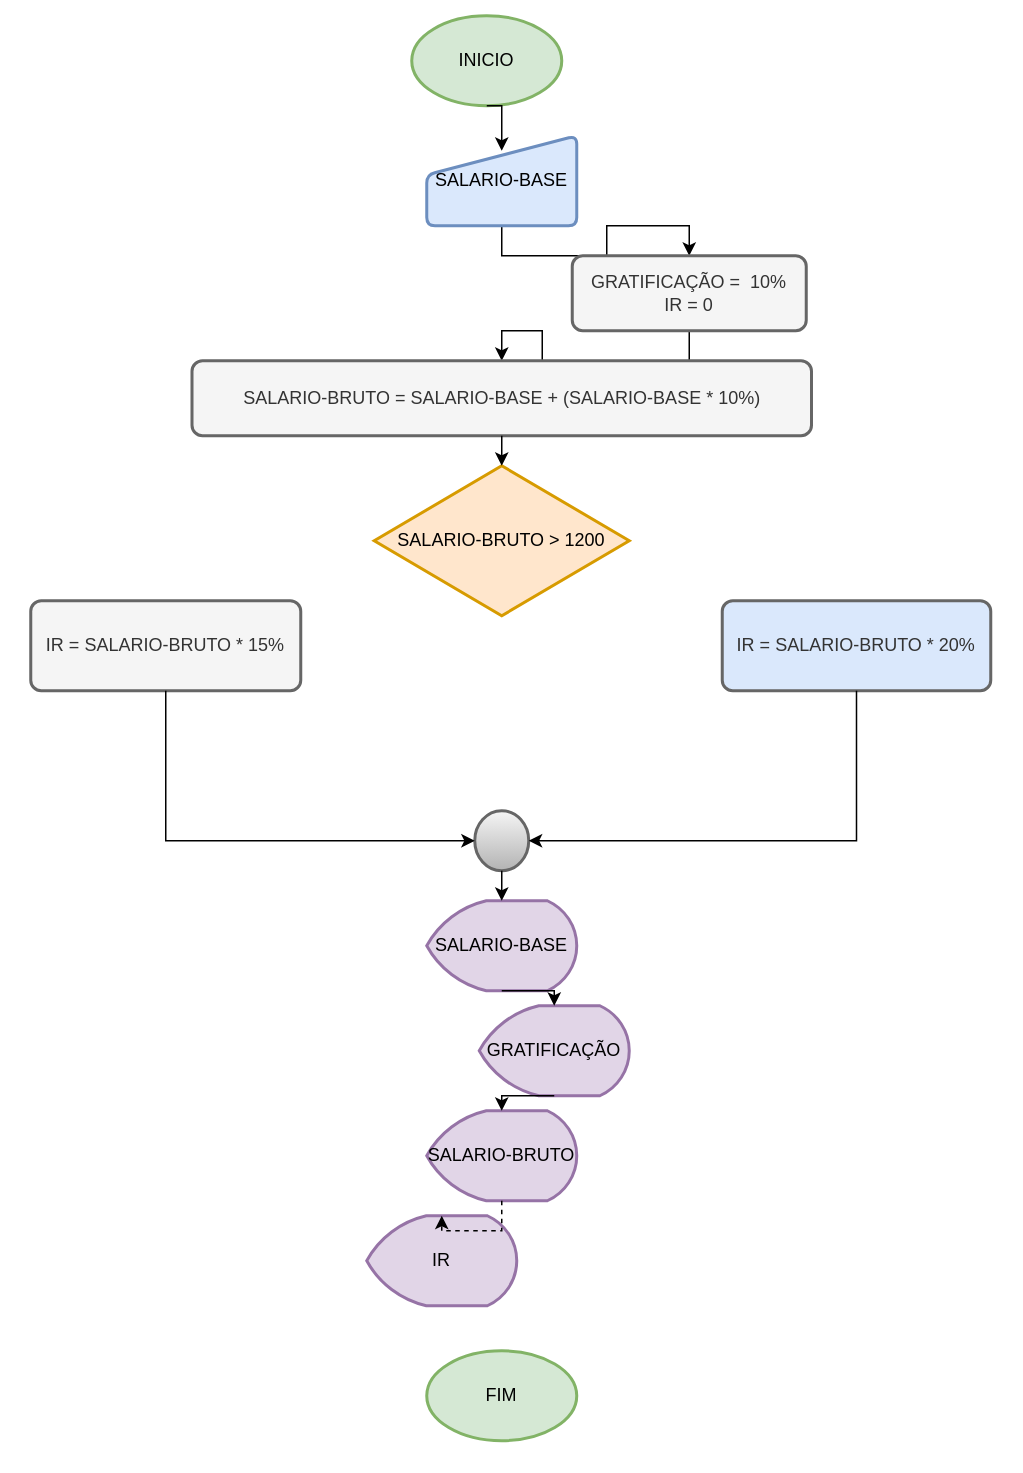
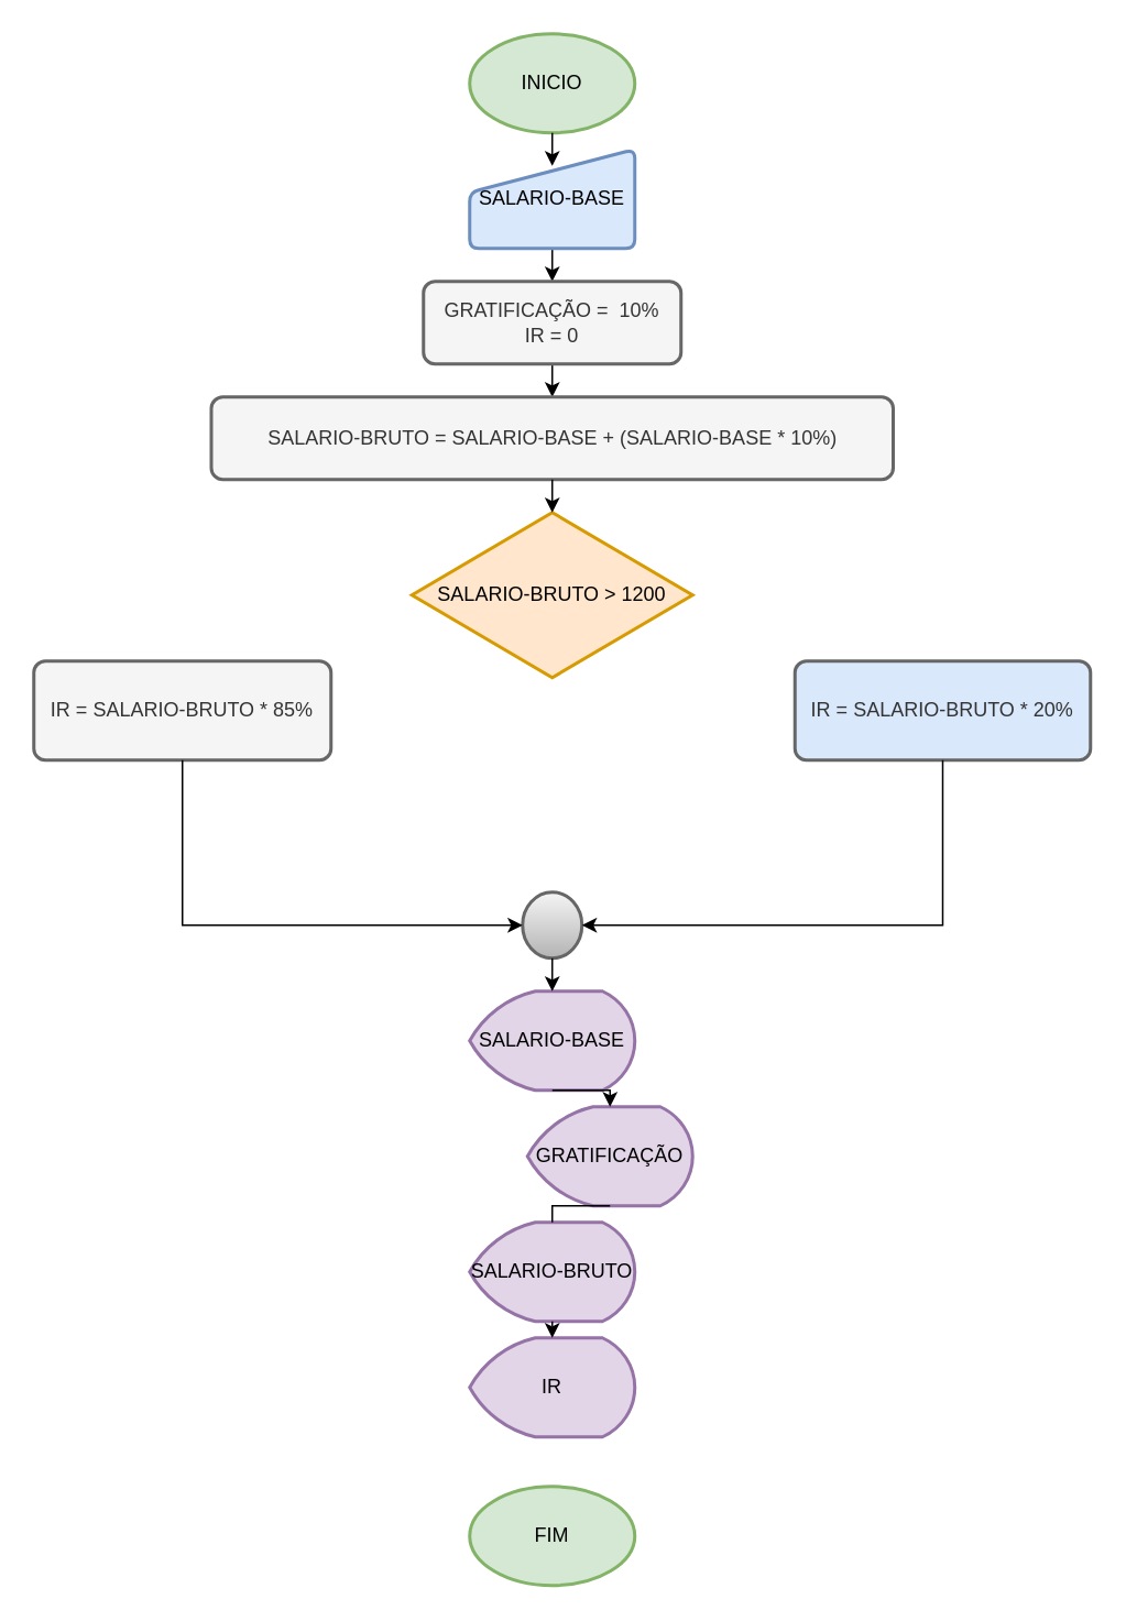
  <mxCell id="0" />
  <mxCell id="1" parent="0" />
  <mxCell id="2" value="FIM" style="strokeWidth=2;html=1;shape=mxgraph.flowchart.start_1;whiteSpace=wrap;fillColor=#d5e8d4;strokeColor=#82b366;" vertex="1" parent="1"><mxGeometry x="284" y="900" width="100" height="60" as="geometry" /></mxCell>
- <mxCell id="3" value="INICIO" style="strokeWidth=2;html=1;shape=mxgraph.flowchart.start_1;whiteSpace=wrap;fillColor=#d5e8d4;strokeColor=#82b366;" vertex="1" parent="1"><mxGeometry x="274" y="10" width="100" height="60" as="geometry" /></mxCell>
+ <mxCell id="3" value="INICIO" style="strokeWidth=2;html=1;shape=mxgraph.flowchart.start_1;whiteSpace=wrap;fillColor=#d5e8d4;strokeColor=#82b366;" vertex="1" parent="1"><mxGeometry x="284" y="20" width="100" height="60" as="geometry" /></mxCell>
  <mxCell id="4" style="edgeStyle=orthogonalEdgeStyle;rounded=0;orthogonalLoop=1;jettySize=auto;html=1;exitX=0.5;exitY=1;exitDx=0;exitDy=0;entryX=0.5;entryY=0;entryDx=0;entryDy=0;" edge="1" parent="1" source="5" target="7"><mxGeometry relative="1" as="geometry" /></mxCell>
  <mxCell id="5" value="SALARIO-BASE" style="html=1;strokeWidth=2;shape=manualInput;whiteSpace=wrap;rounded=1;size=26;arcSize=11;fillColor=#dae8fc;strokeColor=#6c8ebf;" vertex="1" parent="1"><mxGeometry x="284" y="90" width="100" height="60" as="geometry" /></mxCell>
  <mxCell id="6" style="edgeStyle=orthogonalEdgeStyle;rounded=0;orthogonalLoop=1;jettySize=auto;html=1;exitX=0.5;exitY=1;exitDx=0;exitDy=0;entryX=0.5;entryY=0;entryDx=0;entryDy=0;" edge="1" parent="1" source="7" target="8"><mxGeometry relative="1" as="geometry" /></mxCell>
- <mxCell id="7" value="GRATIFICAÇÃO =&amp;nbsp; 10%&lt;div&gt;IR = 0&lt;/div&gt;" style="rounded=1;whiteSpace=wrap;html=1;absoluteArcSize=1;arcSize=14;strokeWidth=2;fillColor=#f5f5f5;fontColor=#333333;strokeColor=#666666;" vertex="1" parent="1"><mxGeometry x="381" y="170" width="156" height="50" as="geometry" /></mxCell>
+ <mxCell id="7" value="GRATIFICAÇÃO =&amp;nbsp; 10%&lt;div&gt;IR = 0&lt;/div&gt;" style="rounded=1;whiteSpace=wrap;html=1;absoluteArcSize=1;arcSize=14;strokeWidth=2;fillColor=#f5f5f5;fontColor=#333333;strokeColor=#666666;" vertex="1" parent="1"><mxGeometry x="256" y="170" width="156" height="50" as="geometry" /></mxCell>
  <mxCell id="8" value="SALARIO-BRUTO = SALARIO-BASE + (SALARIO-BASE * 10%)" style="rounded=1;whiteSpace=wrap;html=1;absoluteArcSize=1;arcSize=14;strokeWidth=2;fillColor=#f5f5f5;fontColor=#333333;strokeColor=#666666;" vertex="1" parent="1"><mxGeometry x="127.5" y="240" width="413" height="50" as="geometry" /></mxCell>
  <mxCell id="9" value="SALARIO-BRUTO &amp;gt; 1200" style="strokeWidth=2;html=1;shape=mxgraph.flowchart.decision;whiteSpace=wrap;fillColor=#ffe6cc;strokeColor=#d79b00;" vertex="1" parent="1"><mxGeometry x="249" y="310" width="170" height="100" as="geometry" /></mxCell>
  <mxCell id="10" value="IR = SALARIO-BRUTO * 20%" style="rounded=1;whiteSpace=wrap;html=1;absoluteArcSize=1;arcSize=14;strokeWidth=2;fillColor=#dae8fc;fontColor=#333333;strokeColor=#666666;" vertex="1" parent="1"><mxGeometry x="481" y="400" width="179" height="60" as="geometry" /></mxCell>
- <mxCell id="11" value="IR = SALARIO-BRUTO * 15%" style="rounded=1;whiteSpace=wrap;html=1;absoluteArcSize=1;arcSize=14;strokeWidth=2;fillColor=#f5f5f5;fontColor=#333333;strokeColor=#666666;" vertex="1" parent="1"><mxGeometry x="20" y="400" width="180" height="60" as="geometry" /></mxCell>
+ <mxCell id="11" value="IR = SALARIO-BRUTO * 85%" style="rounded=1;whiteSpace=wrap;html=1;absoluteArcSize=1;arcSize=14;strokeWidth=2;fillColor=#f5f5f5;fontColor=#333333;strokeColor=#666666;" vertex="1" parent="1"><mxGeometry x="20" y="400" width="180" height="60" as="geometry" /></mxCell>
  <mxCell id="12" value="" style="strokeWidth=2;html=1;shape=mxgraph.flowchart.start_2;whiteSpace=wrap;fillColor=#f5f5f5;gradientColor=#b3b3b3;strokeColor=#666666;" vertex="1" parent="1"><mxGeometry x="316" y="540" width="36" height="40" as="geometry" /></mxCell>
  <mxCell id="13" style="edgeStyle=orthogonalEdgeStyle;rounded=0;orthogonalLoop=1;jettySize=auto;html=1;exitX=0.5;exitY=1;exitDx=0;exitDy=0;entryX=0;entryY=0.5;entryDx=0;entryDy=0;entryPerimeter=0;" edge="1" parent="1" source="11" target="12"><mxGeometry relative="1" as="geometry" /></mxCell>
  <mxCell id="14" style="edgeStyle=orthogonalEdgeStyle;rounded=0;orthogonalLoop=1;jettySize=auto;html=1;exitX=0.5;exitY=1;exitDx=0;exitDy=0;entryX=1;entryY=0.5;entryDx=0;entryDy=0;entryPerimeter=0;" edge="1" parent="1" source="10" target="12"><mxGeometry relative="1" as="geometry" /></mxCell>
  <mxCell id="15" style="edgeStyle=orthogonalEdgeStyle;rounded=0;orthogonalLoop=1;jettySize=auto;html=1;exitX=0.5;exitY=1;exitDx=0;exitDy=0;exitPerimeter=0;entryX=0.5;entryY=0.167;entryDx=0;entryDy=0;entryPerimeter=0;" edge="1" parent="1" source="3" target="5"><mxGeometry relative="1" as="geometry" /></mxCell>
  <mxCell id="16" style="edgeStyle=orthogonalEdgeStyle;rounded=0;orthogonalLoop=1;jettySize=auto;html=1;exitX=0.5;exitY=1;exitDx=0;exitDy=0;entryX=0.5;entryY=0;entryDx=0;entryDy=0;entryPerimeter=0;" edge="1" parent="1" source="8" target="9"><mxGeometry relative="1" as="geometry" /></mxCell>
  <mxCell id="17" value="SALARIO-BASE" style="strokeWidth=2;html=1;shape=mxgraph.flowchart.display;whiteSpace=wrap;fillColor=#e1d5e7;strokeColor=#9673a6;" vertex="1" parent="1"><mxGeometry x="284" y="600" width="100" height="60" as="geometry" /></mxCell>
- <mxCell id="18" value="IR" style="strokeWidth=2;html=1;shape=mxgraph.flowchart.display;whiteSpace=wrap;fillColor=#e1d5e7;strokeColor=#9673a6;" vertex="1" parent="1"><mxGeometry x="244" y="810" width="100" height="60" as="geometry" /></mxCell>
+ <mxCell id="18" value="IR" style="strokeWidth=2;html=1;shape=mxgraph.flowchart.display;whiteSpace=wrap;fillColor=#e1d5e7;strokeColor=#9673a6;" vertex="1" parent="1"><mxGeometry x="284" y="810" width="100" height="60" as="geometry" /></mxCell>
  <mxCell id="19" value="SALARIO-BRUTO" style="strokeWidth=2;html=1;shape=mxgraph.flowchart.display;whiteSpace=wrap;fillColor=#e1d5e7;strokeColor=#9673a6;" vertex="1" parent="1"><mxGeometry x="284" y="740" width="100" height="60" as="geometry" /></mxCell>
  <mxCell id="20" value="GRATIFICAÇÃO" style="strokeWidth=2;html=1;shape=mxgraph.flowchart.display;whiteSpace=wrap;fillColor=#e1d5e7;strokeColor=#9673a6;" vertex="1" parent="1"><mxGeometry x="319" y="670" width="100" height="60" as="geometry" /></mxCell>
  <mxCell id="21" style="edgeStyle=orthogonalEdgeStyle;rounded=0;orthogonalLoop=1;jettySize=auto;html=1;exitX=0.5;exitY=1;exitDx=0;exitDy=0;exitPerimeter=0;entryX=0.5;entryY=0;entryDx=0;entryDy=0;entryPerimeter=0;" edge="1" parent="1" source="12" target="17"><mxGeometry relative="1" as="geometry" /></mxCell>
  <mxCell id="22" style="edgeStyle=orthogonalEdgeStyle;rounded=0;orthogonalLoop=1;jettySize=auto;html=1;exitX=0.5;exitY=1;exitDx=0;exitDy=0;exitPerimeter=0;entryX=0.5;entryY=0;entryDx=0;entryDy=0;entryPerimeter=0;" edge="1" parent="1" source="17" target="20"><mxGeometry relative="1" as="geometry" /></mxCell>
- <mxCell id="23" style="edgeStyle=orthogonalEdgeStyle;rounded=0;orthogonalLoop=1;jettySize=auto;html=1;exitX=0.5;exitY=1;exitDx=0;exitDy=0;exitPerimeter=0;entryX=0.5;entryY=0;entryDx=0;entryDy=0;entryPerimeter=0;" edge="1" parent="1" source="20" target="19"><mxGeometry relative="1" as="geometry" /></mxCell>
+ <mxCell id="23" style="edgeStyle=orthogonalEdgeStyle;rounded=0;orthogonalLoop=1;jettySize=auto;html=1;exitX=0.5;exitY=1;exitDx=0;exitDy=0;exitPerimeter=0;entryX=0.5;entryY=0;entryDx=0;entryDy=0;entryPerimeter=0;endArrow=none;" edge="1" parent="1" source="20" target="19"><mxGeometry relative="1" as="geometry" /></mxCell>
  <mxCell id="24" style="edgeStyle=orthogonalEdgeStyle;rounded=0;orthogonalLoop=1;jettySize=auto;html=1;exitX=0.5;exitY=1;exitDx=0;exitDy=0;exitPerimeter=0;entryX=0.5;entryY=0;entryDx=0;entryDy=0;entryPerimeter=0;dashed=1;" edge="1" parent="1" source="19" target="18"><mxGeometry relative="1" as="geometry" /></mxCell>
